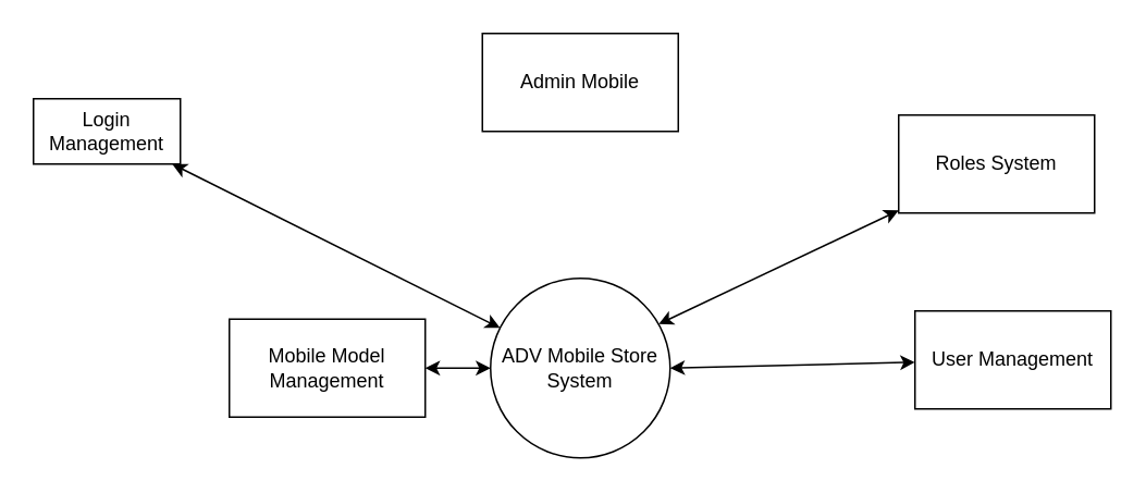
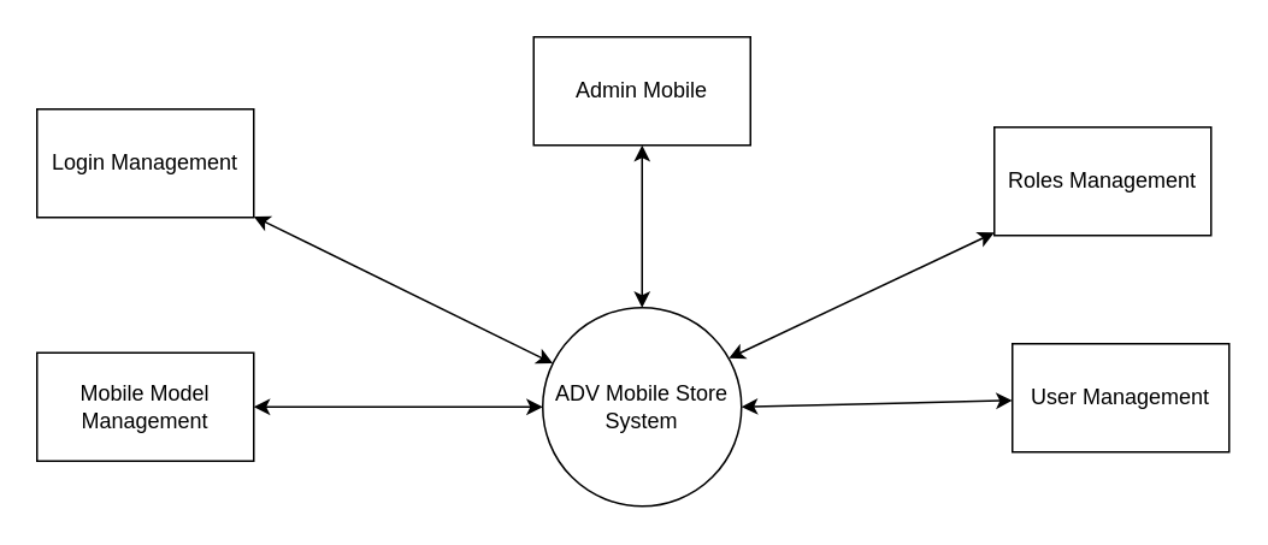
  <mxCell id="0" />
  <mxCell id="1" parent="0" />
  <mxCell id="2" value="ADV Mobile Store System" style="ellipse;whiteSpace=wrap;html=1;aspect=fixed;" vertex="1" parent="1"><mxGeometry x="300" y="170" width="110" height="110" as="geometry" /></mxCell>
  <mxCell id="3" value="Admin Mobile" style="rounded=0;whiteSpace=wrap;html=1;" vertex="1" parent="1"><mxGeometry x="295" y="20" width="120" height="60" as="geometry" /></mxCell>
- <mxCell id="4" value="Mobile Model&lt;br&gt;Management" style="rounded=0;whiteSpace=wrap;html=1;" vertex="1" parent="1"><mxGeometry x="140" y="195" width="120" height="60" as="geometry" /></mxCell>
+ <mxCell id="4" value="Mobile Model&lt;br&gt;Management" style="rounded=0;whiteSpace=wrap;html=1;" vertex="1" parent="1"><mxGeometry x="20" y="195" width="120" height="60" as="geometry" /></mxCell>
  <mxCell id="5" value="User Management" style="rounded=0;whiteSpace=wrap;html=1;" vertex="1" parent="1"><mxGeometry x="560" y="190" width="120" height="60" as="geometry" /></mxCell>
- <mxCell id="6" value="Login Management" style="rounded=0;whiteSpace=wrap;html=1;" vertex="1" parent="1"><mxGeometry x="20" y="60" width="90" height="40" as="geometry" /></mxCell>
- <mxCell id="7" value="Roles System" style="rounded=0;whiteSpace=wrap;html=1;" vertex="1" parent="1"><mxGeometry x="550" y="70" width="120" height="60" as="geometry" /></mxCell>
+ <mxCell id="6" value="Login Management" style="rounded=0;whiteSpace=wrap;html=1;" vertex="1" parent="1"><mxGeometry x="20" y="60" width="120" height="60" as="geometry" /></mxCell>
+ <mxCell id="7" value="Roles Management" style="rounded=0;whiteSpace=wrap;html=1;" vertex="1" parent="1"><mxGeometry x="550" y="70" width="120" height="60" as="geometry" /></mxCell>
+ <mxCell id="8" value="" style="endArrow=classic;startArrow=classic;html=1;rounded=0;entryX=0.5;entryY=1;entryDx=0;entryDy=0;exitX=0.5;exitY=0;exitDx=0;exitDy=0;" edge="1" parent="1" source="2" target="3"><mxGeometry width="50" height="50" relative="1" as="geometry"><mxPoint x="320" y="180" as="sourcePoint" /><mxPoint x="370" y="130" as="targetPoint" /></mxGeometry></mxCell>
  <mxCell id="9" value="" style="endArrow=classic;startArrow=classic;html=1;rounded=0;exitX=0.936;exitY=0.255;exitDx=0;exitDy=0;exitPerimeter=0;" edge="1" parent="1" source="2" target="7"><mxGeometry width="50" height="50" relative="1" as="geometry"><mxPoint x="320" y="180" as="sourcePoint" /><mxPoint x="370" y="130" as="targetPoint" /></mxGeometry></mxCell>
  <mxCell id="10" value="" style="endArrow=classic;startArrow=classic;html=1;rounded=0;exitX=1;exitY=0.5;exitDx=0;exitDy=0;" edge="1" parent="1" source="2" target="5"><mxGeometry width="50" height="50" relative="1" as="geometry"><mxPoint x="320" y="180" as="sourcePoint" /><mxPoint x="370" y="130" as="targetPoint" /></mxGeometry></mxCell>
  <mxCell id="11" value="" style="endArrow=classic;startArrow=classic;html=1;rounded=0;" edge="1" parent="1" source="2" target="6"><mxGeometry width="50" height="50" relative="1" as="geometry"><mxPoint x="320" y="180" as="sourcePoint" /><mxPoint x="370" y="130" as="targetPoint" /></mxGeometry></mxCell>
  <mxCell id="12" value="" style="endArrow=classic;startArrow=classic;html=1;rounded=0;entryX=0;entryY=0.5;entryDx=0;entryDy=0;exitX=1;exitY=0.5;exitDx=0;exitDy=0;" edge="1" parent="1" source="4" target="2"><mxGeometry width="50" height="50" relative="1" as="geometry"><mxPoint x="320" y="180" as="sourcePoint" /><mxPoint x="370" y="130" as="targetPoint" /></mxGeometry></mxCell>
